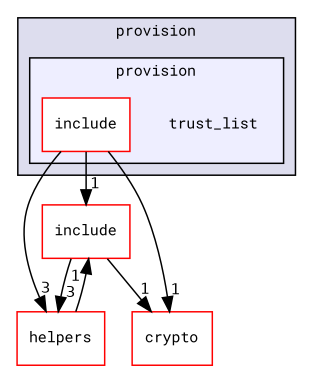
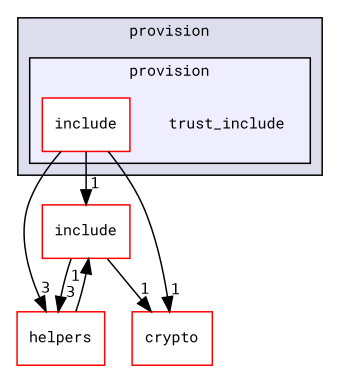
  digraph {
    compound=true
    fontname="Roboto Mono"
    node [fontname="Roboto Mono" fontsize=10 shape=box color=red fillcolor=white style=filled]
    edge [fontname="Roboto Mono" headlabel=1 labeldistance=1.5 labelfontname=Helvetica labelfontsize=10]
-   n1 [label=trust_list shape=plaintext color="" fillcolor="" style=""]
+   n1 [label=trust_include shape=plaintext color="" fillcolor="" style=""]
    n2 [label=include]
    n3 [label=include]
    n4 [label=helpers]
    n5 [label=crypto]
    subgraph cluster_1 {
      bgcolor="#ddddee"
      fontsize=10
      label=provision
      pencolor=black
      subgraph cluster_2 {
        bgcolor="#eeeeff"
        fontsize=10
        label=provision
        pencolor=black
        n1
        n2
      }
    }
    n2 -> n3
    n2 -> n4 [headlabel=3]
    n2 -> n5
    n3 -> n4 [headlabel=3]
    n3 -> n5
    n4 -> n3
  }
